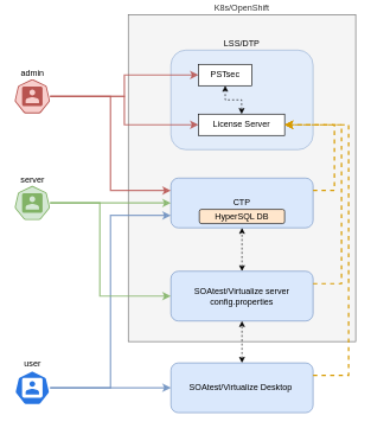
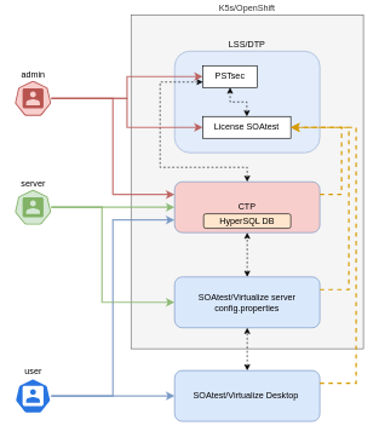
  <mxCell id="0" />
  <mxCell id="1" parent="0" />
- <mxCell id="2" value="K8s/OpenShift" style="rounded=0;whiteSpace=wrap;html=1;fillColor=#f5f5f5;fontColor=#333333;strokeColor=#666666;labelPosition=center;verticalLabelPosition=top;align=center;verticalAlign=bottom;" vertex="1" parent="1"><mxGeometry x="180" y="20" width="320" height="460" as="geometry" /></mxCell>
+ <mxCell id="2" value="K5s/OpenShift" style="rounded=0;whiteSpace=wrap;html=1;fillColor=#f5f5f5;fontColor=#333333;strokeColor=#666666;labelPosition=center;verticalLabelPosition=top;align=center;verticalAlign=bottom;" vertex="1" parent="1"><mxGeometry x="180" y="20" width="320" height="460" as="geometry" /></mxCell>
  <mxCell id="3" value="LSS/DTP" style="rounded=1;whiteSpace=wrap;html=1;labelPosition=center;verticalLabelPosition=top;align=center;verticalAlign=bottom;opacity=70;fillColor=#dae8fc;strokeColor=#6c8ebf;" parent="1" vertex="1"><mxGeometry x="240" y="70" width="200" height="140" as="geometry" /></mxCell>
- <mxCell id="5" value="CTP" style="rounded=1;whiteSpace=wrap;html=1;fillColor=#dae8fc;strokeColor=#6c8ebf;" parent="1" vertex="1"><mxGeometry x="240" y="250" width="200" height="70" as="geometry" /></mxCell>
+ <mxCell id="4" style="edgeStyle=orthogonalEdgeStyle;rounded=0;orthogonalLoop=1;jettySize=auto;html=1;entryX=0;entryY=0.75;entryDx=0;entryDy=0;startArrow=classic;startFill=1;dashed=1;strokeWidth=1;" parent="1" source="5" target="16" edge="1"><mxGeometry relative="1" as="geometry"><Array as="points"><mxPoint x="340" y="230" /><mxPoint x="220" y="230" /><mxPoint x="220" y="113" /></Array></mxGeometry></mxCell>
+ <mxCell id="5" value="CTP" style="rounded=1;whiteSpace=wrap;html=1;fillColor=#f8cecc;strokeColor=#6c8ebf;" parent="1" vertex="1"><mxGeometry x="240" y="250" width="200" height="70" as="geometry" /></mxCell>
  <mxCell id="6" style="edgeStyle=orthogonalEdgeStyle;rounded=0;orthogonalLoop=1;jettySize=auto;html=1;entryX=0.5;entryY=1;entryDx=0;entryDy=0;startArrow=classic;startFill=1;dashed=1;strokeWidth=1;" parent="1" source="7" target="5" edge="1"><mxGeometry relative="1" as="geometry" /></mxCell>
  <mxCell id="7" value="SOAtest/Virtualize server&lt;div&gt;&lt;div&gt;&lt;div&gt;config.properties&lt;/div&gt;&lt;/div&gt;&lt;/div&gt;" style="rounded=1;whiteSpace=wrap;html=1;fillColor=#dae8fc;strokeColor=#6c8ebf;" parent="1" vertex="1"><mxGeometry x="240" y="381" width="200" height="70" as="geometry" /></mxCell>
  <mxCell id="8" style="edgeStyle=orthogonalEdgeStyle;rounded=0;orthogonalLoop=1;jettySize=auto;html=1;entryX=0;entryY=0.75;entryDx=0;entryDy=0;fillColor=#dae8fc;strokeColor=#6c8ebf;strokeWidth=2;opacity=80;" parent="1" source="9" target="5" edge="1"><mxGeometry relative="1" as="geometry" /></mxCell>
  <mxCell id="9" value="user" style="aspect=fixed;sketch=0;html=1;dashed=0;whitespace=wrap;fillColor=#2875E2;strokeColor=#ffffff;points=[[0.005,0.63,0],[0.1,0.2,0],[0.9,0.2,0],[0.5,0,0],[0.995,0.63,0],[0.72,0.99,0],[0.5,1,0],[0.28,0.99,0]];shape=mxgraph.kubernetes.icon2;prIcon=user;labelPosition=center;verticalLabelPosition=top;align=center;verticalAlign=bottom;" parent="1" vertex="1"><mxGeometry x="20" y="521" width="50" height="48" as="geometry" /></mxCell>
  <mxCell id="10" style="edgeStyle=orthogonalEdgeStyle;rounded=0;orthogonalLoop=1;jettySize=auto;html=1;entryX=0;entryY=0.5;entryDx=0;entryDy=0;fillColor=#f8cecc;strokeColor=#b85450;strokeWidth=2;opacity=80;" parent="1" source="13" target="16" edge="1"><mxGeometry relative="1" as="geometry" /></mxCell>
  <mxCell id="11" style="edgeStyle=orthogonalEdgeStyle;rounded=0;orthogonalLoop=1;jettySize=auto;html=1;entryX=0;entryY=0.5;entryDx=0;entryDy=0;fillColor=#f8cecc;strokeColor=#b85450;strokeWidth=2;opacity=80;" parent="1" source="13" target="15" edge="1"><mxGeometry relative="1" as="geometry" /></mxCell>
  <mxCell id="12" style="edgeStyle=orthogonalEdgeStyle;rounded=0;orthogonalLoop=1;jettySize=auto;html=1;entryX=0;entryY=0.25;entryDx=0;entryDy=0;fillColor=#f8cecc;strokeColor=#b85450;strokeWidth=2;opacity=80;" parent="1" source="13" target="5" edge="1"><mxGeometry relative="1" as="geometry" /></mxCell>
  <mxCell id="13" value="admin" style="aspect=fixed;sketch=0;html=1;dashed=0;whitespace=wrap;fillColor=#f8cecc;strokeColor=#b85450;points=[[0.005,0.63,0],[0.1,0.2,0],[0.9,0.2,0],[0.5,0,0],[0.995,0.63,0],[0.72,0.99,0],[0.5,1,0],[0.28,0.99,0]];shape=mxgraph.kubernetes.icon2;prIcon=user;labelPosition=center;verticalLabelPosition=top;align=center;verticalAlign=bottom;" parent="1" vertex="1"><mxGeometry x="20" y="111" width="50" height="48" as="geometry" /></mxCell>
  <mxCell id="14" style="edgeStyle=orthogonalEdgeStyle;rounded=0;orthogonalLoop=1;jettySize=auto;html=1;fillColor=#fff2cc;strokeColor=#000000;dashed=1;startArrow=classic;startFill=1;" parent="1" source="15" target="16" edge="1"><mxGeometry relative="1" as="geometry" /></mxCell>
- <mxCell id="15" value="License Server" style="rounded=0;whiteSpace=wrap;html=1;" parent="1" vertex="1"><mxGeometry x="278.93" y="160" width="121.07" height="30" as="geometry" /></mxCell>
+ <mxCell id="15" value="License SOAtest" style="rounded=0;whiteSpace=wrap;html=1;" parent="1" vertex="1"><mxGeometry x="278.93" y="160" width="121.07" height="30" as="geometry" /></mxCell>
  <mxCell id="16" value="PSTsec" style="rounded=0;whiteSpace=wrap;html=1;" parent="1" vertex="1"><mxGeometry x="278.93" y="90" width="75" height="30" as="geometry" /></mxCell>
  <mxCell id="17" style="edgeStyle=orthogonalEdgeStyle;rounded=0;orthogonalLoop=1;jettySize=auto;html=1;entryX=0;entryY=0.5;entryDx=0;entryDy=0;fillColor=#dae8fc;strokeColor=#6c8ebf;strokeWidth=2;opacity=80;" parent="1" source="9" target="23" edge="1"><mxGeometry relative="1" as="geometry"><Array as="points" /></mxGeometry></mxCell>
  <mxCell id="18" style="edgeStyle=orthogonalEdgeStyle;rounded=0;orthogonalLoop=1;jettySize=auto;html=1;fillColor=#ffe6cc;strokeColor=#d79b00;strokeWidth=2;dashed=1;exitX=1;exitY=0.25;exitDx=0;exitDy=0;entryX=1;entryY=0.5;entryDx=0;entryDy=0;" parent="1" source="5" target="15" edge="1"><mxGeometry relative="1" as="geometry"><mxPoint x="370" y="250" as="sourcePoint" /><mxPoint x="370" y="190" as="targetPoint" /><Array as="points"><mxPoint x="470" y="268" /><mxPoint x="470" y="175" /></Array></mxGeometry></mxCell>
  <mxCell id="19" style="edgeStyle=orthogonalEdgeStyle;rounded=0;orthogonalLoop=1;jettySize=auto;html=1;entryX=0;entryY=0.5;entryDx=0;entryDy=0;fillColor=#d5e8d4;strokeColor=#82b366;strokeWidth=2;opacity=80;" parent="1" source="21" target="5" edge="1"><mxGeometry relative="1" as="geometry" /></mxCell>
  <mxCell id="20" style="edgeStyle=orthogonalEdgeStyle;rounded=0;orthogonalLoop=1;jettySize=auto;html=1;entryX=0;entryY=0.5;entryDx=0;entryDy=0;fillColor=#d5e8d4;strokeColor=#82b366;strokeWidth=2;opacity=80;" parent="1" source="21" target="7" edge="1"><mxGeometry relative="1" as="geometry"><Array as="points"><mxPoint x="140" y="285" /><mxPoint x="140" y="416" /></Array></mxGeometry></mxCell>
  <mxCell id="21" value="server" style="aspect=fixed;sketch=0;html=1;dashed=0;whitespace=wrap;fillColor=#d5e8d4;strokeColor=#82b366;points=[[0.005,0.63,0],[0.1,0.2,0],[0.9,0.2,0],[0.5,0,0],[0.995,0.63,0],[0.72,0.99,0],[0.5,1,0],[0.28,0.99,0]];shape=mxgraph.kubernetes.icon2;prIcon=user;labelPosition=center;verticalLabelPosition=top;align=center;verticalAlign=bottom;" parent="1" vertex="1"><mxGeometry x="20" y="261" width="50" height="48" as="geometry" /></mxCell>
  <mxCell id="22" style="edgeStyle=orthogonalEdgeStyle;rounded=0;orthogonalLoop=1;jettySize=auto;html=1;entryX=0.5;entryY=1;entryDx=0;entryDy=0;dashed=1;startArrow=classic;startFill=1;strokeWidth=1;" parent="1" source="23" target="7" edge="1"><mxGeometry relative="1" as="geometry" /></mxCell>
  <mxCell id="23" value="SOAtest/Virtualize Desktop&amp;nbsp;" style="rounded=1;whiteSpace=wrap;html=1;fillColor=#dae8fc;strokeColor=#6c8ebf;" parent="1" vertex="1"><mxGeometry x="240" y="510" width="200" height="70" as="geometry" /></mxCell>
  <mxCell id="24" style="edgeStyle=orthogonalEdgeStyle;rounded=0;orthogonalLoop=1;jettySize=auto;html=1;fillColor=#ffe6cc;strokeColor=#d79b00;strokeWidth=2;dashed=1;entryX=1;entryY=0.5;entryDx=0;entryDy=0;exitX=1;exitY=0.25;exitDx=0;exitDy=0;" parent="1" source="7" target="15" edge="1"><mxGeometry relative="1" as="geometry"><mxPoint x="390" y="270" as="sourcePoint" /><mxPoint x="390" y="210" as="targetPoint" /><Array as="points"><mxPoint x="480" y="399" /><mxPoint x="480" y="175" /></Array></mxGeometry></mxCell>
  <mxCell id="25" style="edgeStyle=orthogonalEdgeStyle;rounded=0;orthogonalLoop=1;jettySize=auto;html=1;fillColor=#ffe6cc;strokeColor=#d79b00;strokeWidth=2;dashed=1;entryX=1;entryY=0.5;entryDx=0;entryDy=0;exitX=1;exitY=0.25;exitDx=0;exitDy=0;" parent="1" source="23" target="15" edge="1"><mxGeometry relative="1" as="geometry"><mxPoint x="450" y="409" as="sourcePoint" /><mxPoint x="410" y="185" as="targetPoint" /><Array as="points"><mxPoint x="490" y="528" /><mxPoint x="490" y="175" /></Array></mxGeometry></mxCell>
  <mxCell id="26" value="HyperSQL DB" style="rounded=1;whiteSpace=wrap;html=1;fillColor=#ffe6cc;" parent="1" vertex="1"><mxGeometry x="280" y="294" width="120" height="20" as="geometry" /></mxCell>
